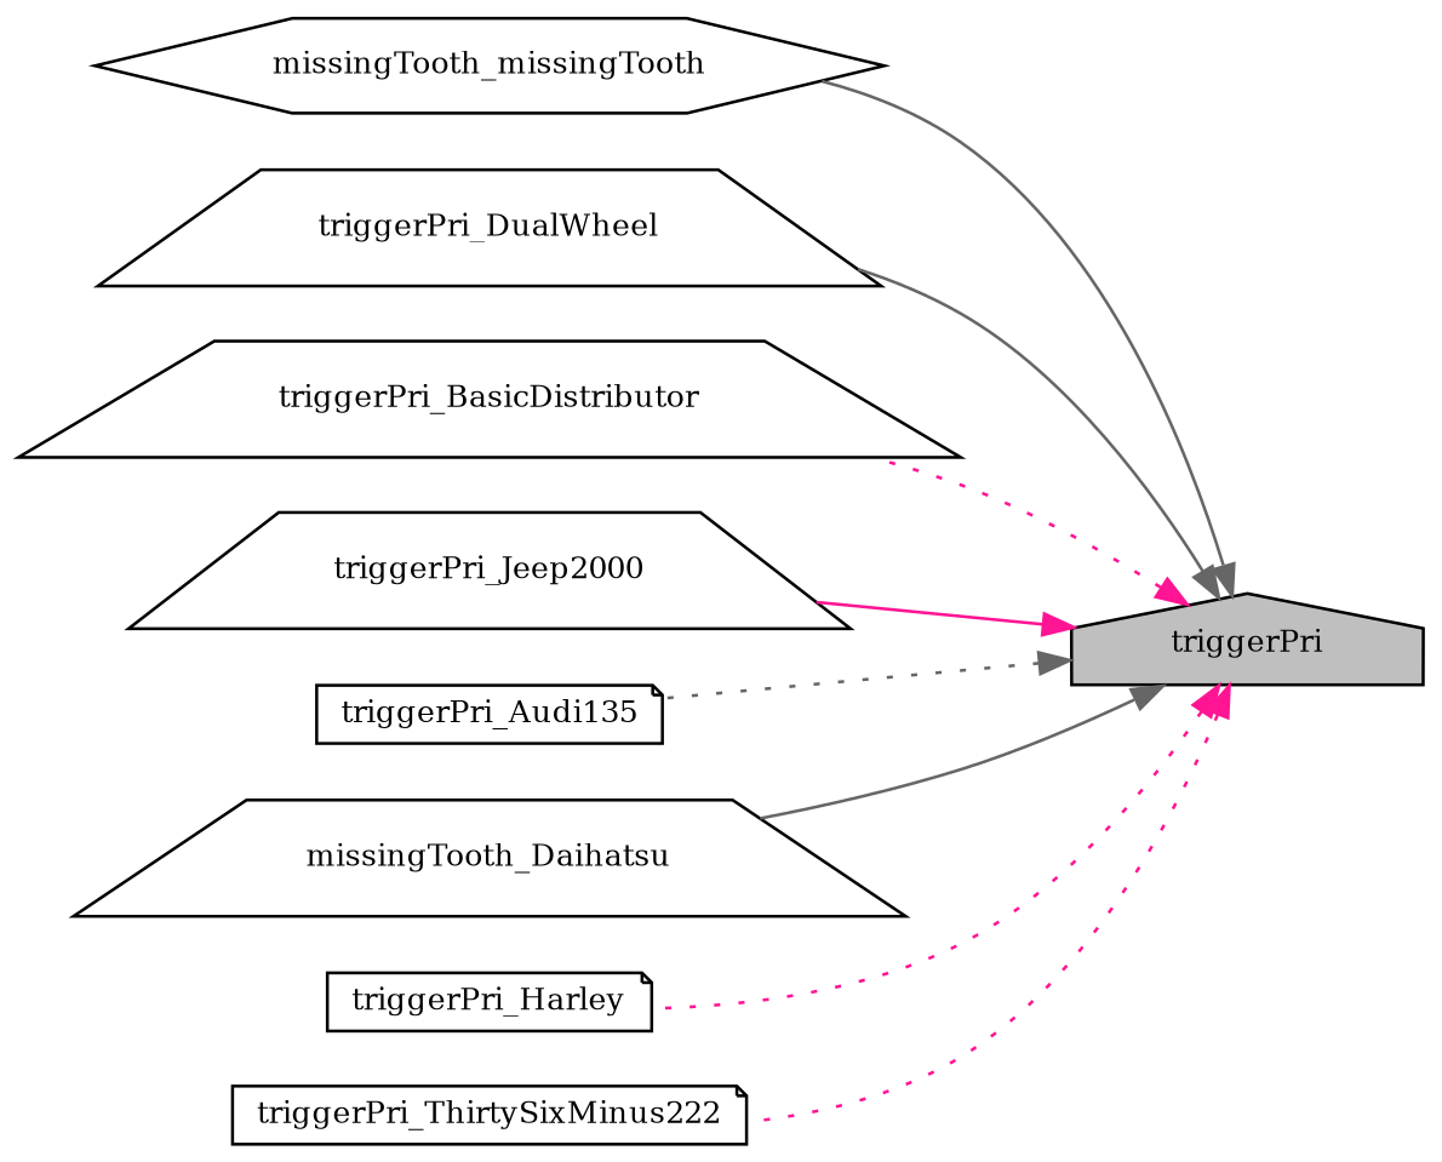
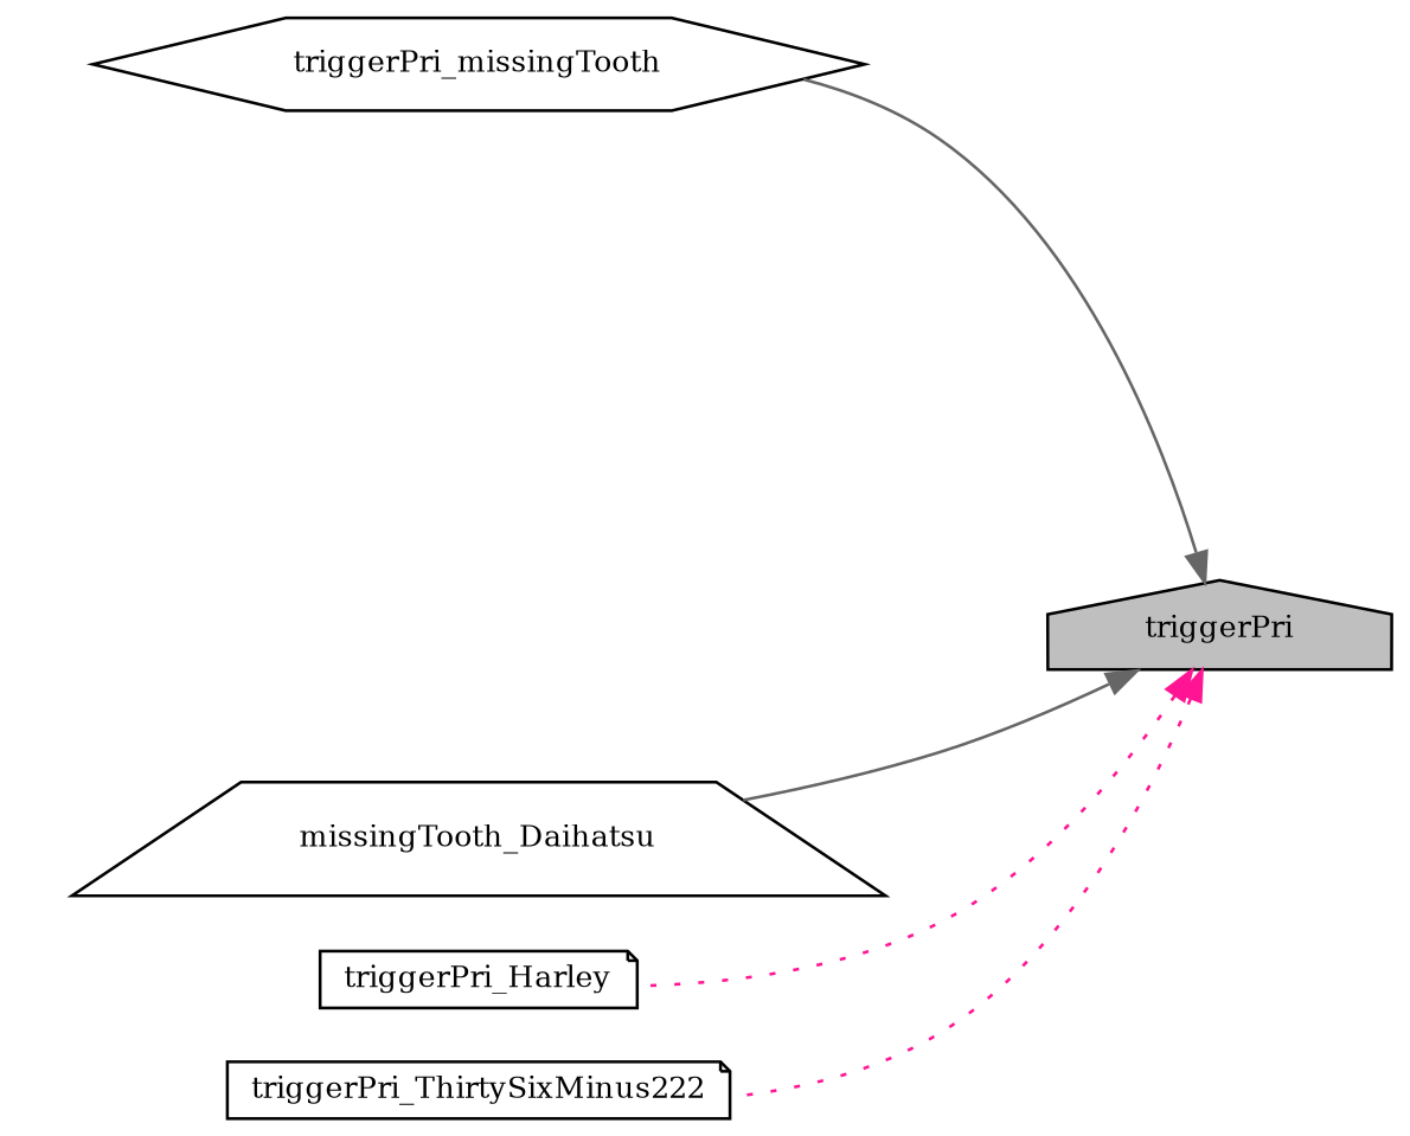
  digraph {
    fontname="DejaVu Serif"
    rankdir=RL
    node [color=black fillcolor=white fontname="DejaVu Serif" fontsize=10 shape=trapezium style=filled]
    edge [color=gray40 dir=back fontname="DejaVu Serif" fontsize=10 labelfontname=Helvetica labelfontsize=10 style=solid]
    n1 [fillcolor=grey75 fontcolor=black height=0.2 label=triggerPri shape=house width=0.4]
-   n2 [height=0.2 label=missingTooth_missingTooth shape=hexagon width=0.4]
-   n3 [height=0.2 label=triggerPri_DualWheel width=0.4]
-   n4 [height=0.2 label=triggerPri_BasicDistributor width=0.4]
-   n5 [height=0.2 label=triggerPri_Jeep2000 width=0.4]
-   n6 [height=0.2 label=triggerPri_Audi135 shape=note width=0.4]
+   n2 [height=0.2 label=triggerPri_missingTooth shape=hexagon width=0.4]
    n7 [height=0.2 label=missingTooth_Daihatsu width=0.4]
    n8 [height=0.2 label=triggerPri_Harley shape=note width=0.4]
    n9 [height=0.2 label=triggerPri_ThirtySixMinus222 shape=note width=0.4]
    n1 -> n2
-   n1 -> n3
-   n1 -> n4 [color=deeppink style=dotted]
-   n1 -> n5 [color=deeppink]
-   n1 -> n6 [style=dotted]
    n1 -> n7
    n1 -> n8 [color=deeppink style=dotted]
    n1 -> n9 [color=deeppink style=dotted]
  }
